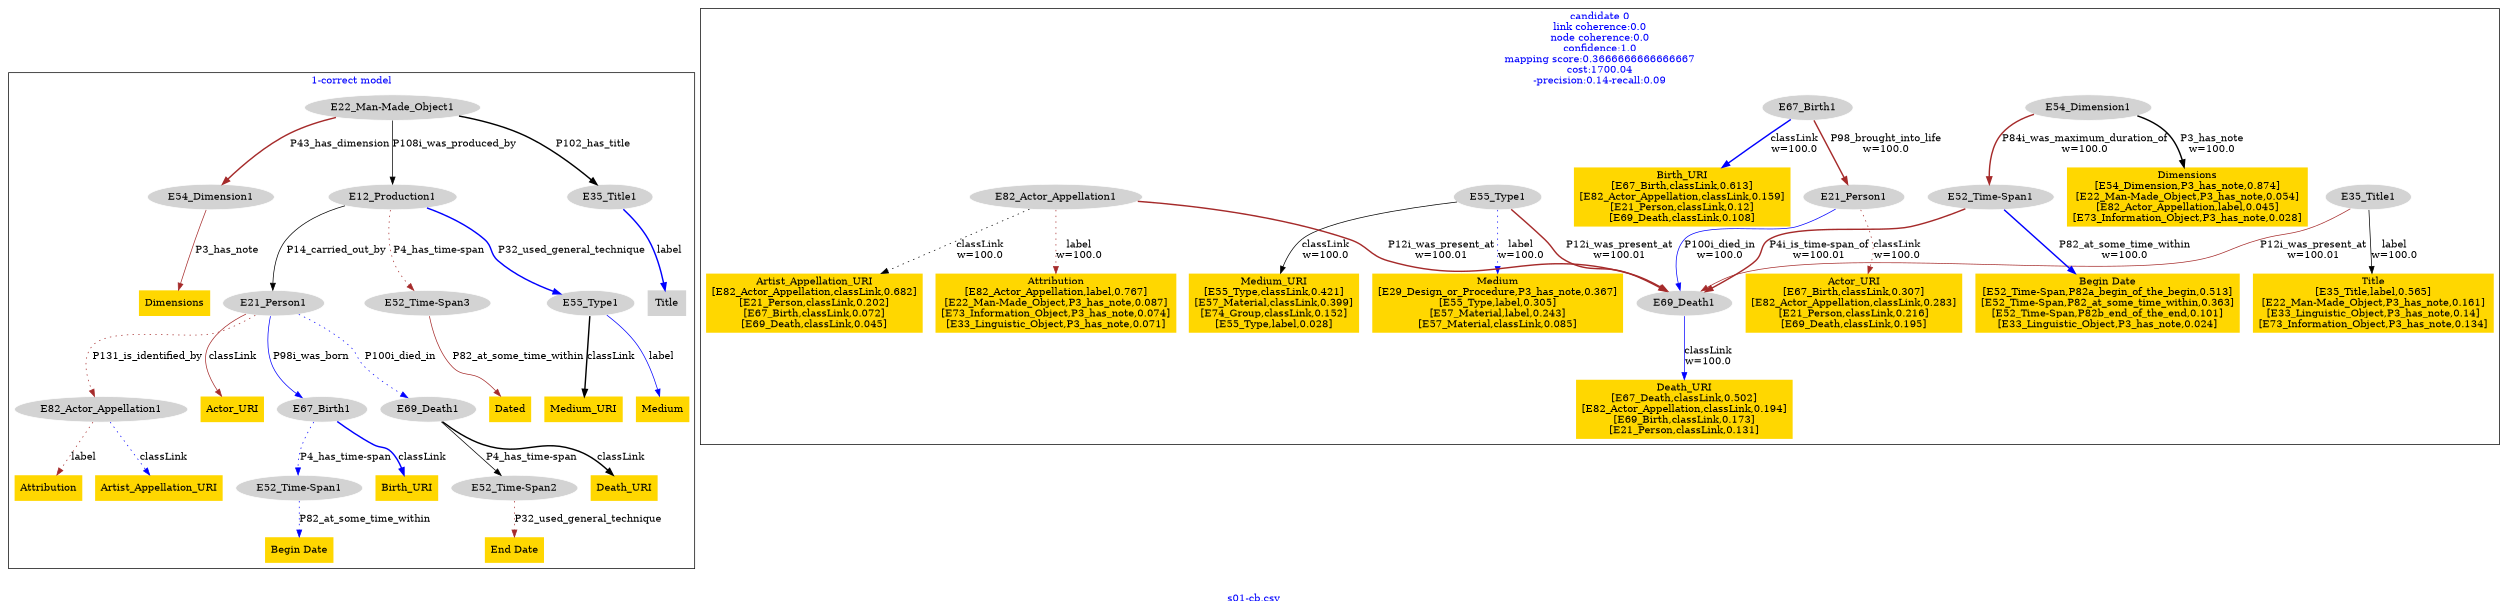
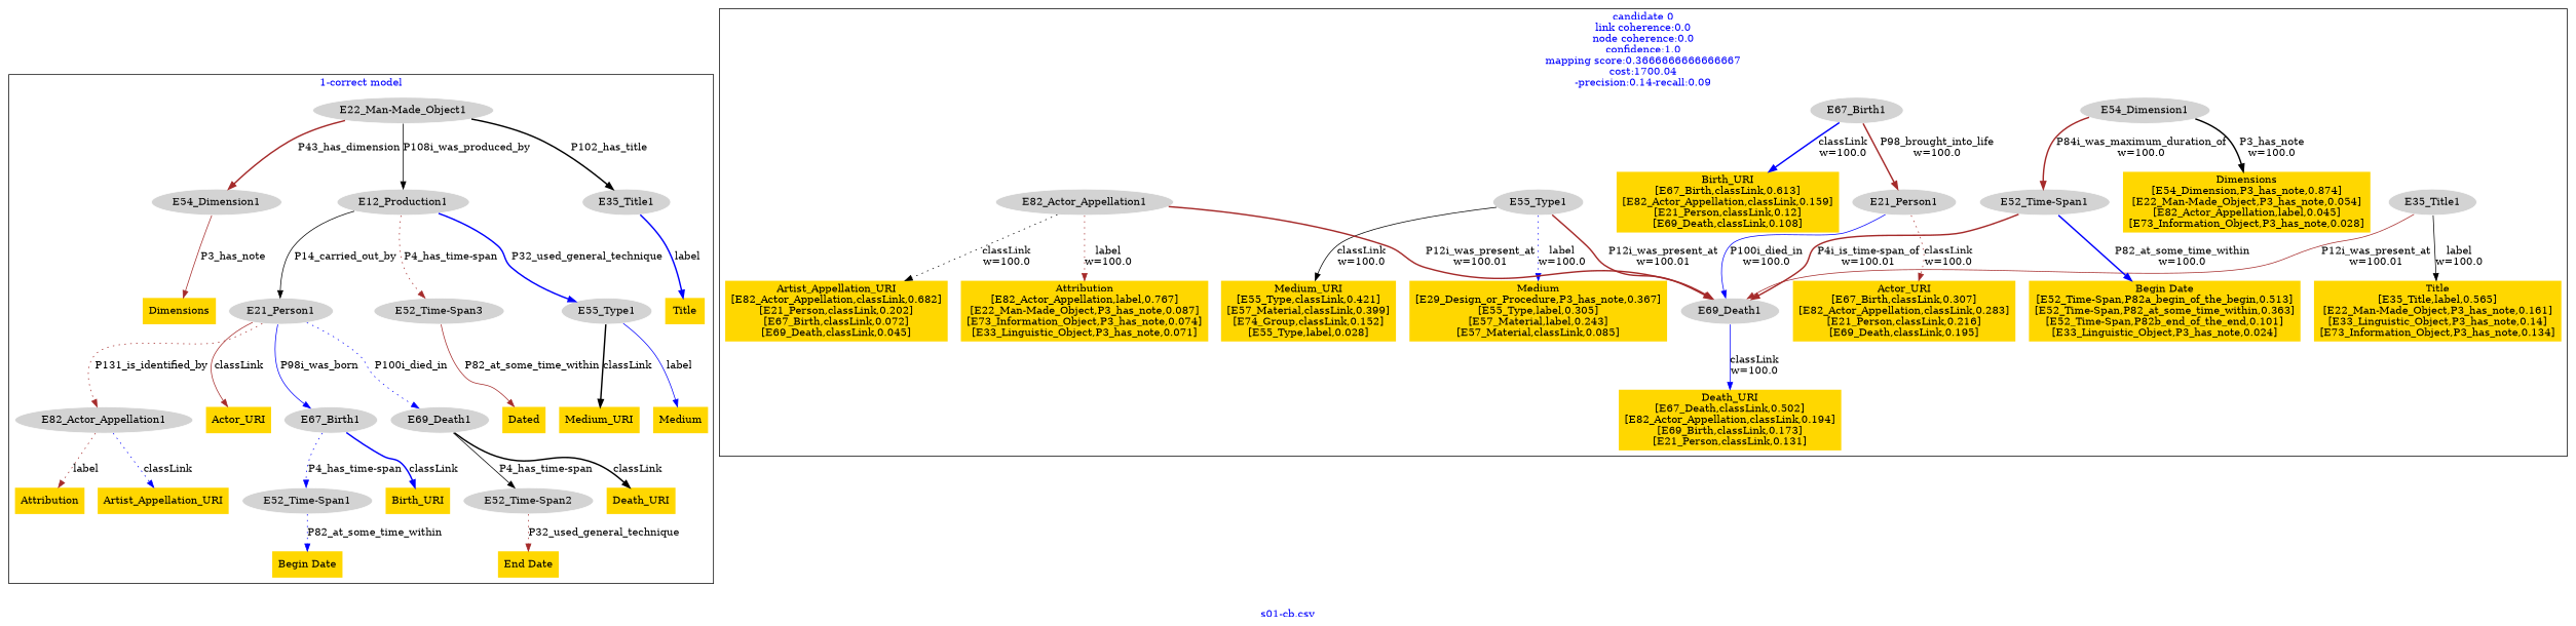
  digraph {
    fontcolor=blue
    label="s01-cb.csv"
    remincross=true
    node [fillcolor=gold style=filled shape=plaintext]
    edge [color=brown fontcolor=black style=bold]
    n1 [color=white fillcolor=lightgray label=E12_Production1 shape=""]
    n2 [color=white fillcolor=lightgray label=E21_Person1 shape=""]
    n3 [color=white fillcolor=lightgray label="E52_Time-Span3" shape=""]
    n4 [color=white fillcolor=lightgray label=E55_Type1 shape=""]
    n5 [color=white fillcolor=lightgray label=E67_Birth1 shape=""]
    n6 [color=white fillcolor=lightgray label=E69_Death1 shape=""]
    n7 [color=white fillcolor=lightgray label=E82_Actor_Appellation1 shape=""]
    n8 [color=white fillcolor=lightgray label="E22_Man-Made_Object1" shape=""]
    n9 [color=white fillcolor=lightgray label=E35_Title1 shape=""]
    n10 [color=white fillcolor=lightgray label=E54_Dimension1 shape=""]
    n11 [color=white fillcolor=lightgray label="E52_Time-Span1" shape=""]
    n12 [color=white fillcolor=lightgray label="E52_Time-Span2" shape=""]
    n13 [label=Actor_URI]
    n14 [label="Begin Date"]
-   n15 [fillcolor=lightgray label=Title]
+   n15 [label=Title]
    n16 [label=Attribution]
    n17 [label=Dated]
    n18 [label=Medium]
    n19 [label=Death_URI]
    n20 [label=Dimensions]
    n21 [label=Birth_URI]
    n22 [label=Medium_URI]
    n23 [label=Artist_Appellation_URI]
    n24 [label="End Date"]
    n25 [color=white fillcolor=lightgray label=E21_Person1 shape=""]
    n26 [label="Actor_URI\n[E67_Birth,classLink,0.307]\n[E82_Actor_Appellation,classLink,0.283]\n[E21_Person,classLink,0.216]\n[E69_Death,classLink,0.195]"]
    n27 [color=white fillcolor=lightgray label=E35_Title1 shape=""]
    n28 [label="Title\n[E35_Title,label,0.565]\n[E22_Man-Made_Object,P3_has_note,0.161]\n[E33_Linguistic_Object,P3_has_note,0.14]\n[E73_Information_Object,P3_has_note,0.134]"]
    n29 [color=white fillcolor=lightgray label="E52_Time-Span1" shape=""]
    n30 [label="Begin Date\n[E52_Time-Span,P82a_begin_of_the_begin,0.513]\n[E52_Time-Span,P82_at_some_time_within,0.363]\n[E52_Time-Span,P82b_end_of_the_end,0.101]\n[E33_Linguistic_Object,P3_has_note,0.024]"]
    n31 [color=white fillcolor=lightgray label=E54_Dimension1 shape=""]
    n32 [label="Dimensions\n[E54_Dimension,P3_has_note,0.874]\n[E22_Man-Made_Object,P3_has_note,0.054]\n[E82_Actor_Appellation,label,0.045]\n[E73_Information_Object,P3_has_note,0.028]"]
    n33 [color=white fillcolor=lightgray label=E55_Type1 shape=""]
    n34 [label="Medium_URI\n[E55_Type,classLink,0.421]\n[E57_Material,classLink,0.399]\n[E74_Group,classLink,0.152]\n[E55_Type,label,0.028]"]
    n35 [label="Medium\n[E29_Design_or_Procedure,P3_has_note,0.367]\n[E55_Type,label,0.305]\n[E57_Material,label,0.243]\n[E57_Material,classLink,0.085]"]
    n36 [color=white fillcolor=lightgray label=E67_Birth1 shape=""]
    n37 [label="Birth_URI\n[E67_Birth,classLink,0.613]\n[E82_Actor_Appellation,classLink,0.159]\n[E21_Person,classLink,0.12]\n[E69_Death,classLink,0.108]"]
    n38 [color=white fillcolor=lightgray label=E69_Death1 shape=""]
    n39 [label="Death_URI\n[E67_Death,classLink,0.502]\n[E82_Actor_Appellation,classLink,0.194]\n[E69_Birth,classLink,0.173]\n[E21_Person,classLink,0.131]"]
    n40 [color=white fillcolor=lightgray label=E82_Actor_Appellation1 shape=""]
    n41 [label="Artist_Appellation_URI\n[E82_Actor_Appellation,classLink,0.682]\n[E21_Person,classLink,0.202]\n[E67_Birth,classLink,0.072]\n[E69_Death,classLink,0.045]"]
    n42 [label="Attribution\n[E82_Actor_Appellation,label,0.767]\n[E22_Man-Made_Object,P3_has_note,0.087]\n[E73_Information_Object,P3_has_note,0.074]\n[E33_Linguistic_Object,P3_has_note,0.071]"]
    subgraph cluster_1 {
      label="1-correct model"
      n1
      n2
      n3
      n4
      n5
      n6
      n7
      n8
      n9
      n10
      n11
      n12
      n13
      n14
      n15
      n16
      n17
      n18
      n19
      n20
      n21
      n22
      n23
      n24
    }
    subgraph cluster_2 {
      label="candidate 0\nlink coherence:0.0\nnode coherence:0.0\nconfidence:1.0\nmapping score:0.3666666666666667\ncost:1700.04\n-precision:0.14-recall:0.09"
      n25
      n26
      n27
      n28
      n29
      n30
      n31
      n32
      n33
      n34
      n35
      n36
      n37
      n38
      n39
      n40
      n41
      n42
    }
    n1 -> n2 [color=black label=P14_carried_out_by style=solid]
    n1 -> n3 [label="P4_has_time-span" style=dotted]
    n1 -> n4 [color=blue label=P32_used_general_technique]
    n2 -> n5 [color=blue label=P98i_was_born style=solid]
    n2 -> n6 [color=blue label=P100i_died_in style=dotted]
    n2 -> n7 [label=P131_is_identified_by style=dotted]
    n2 -> n13 [label=classLink style=solid]
    n3 -> n17 [label=P82_at_some_time_within style=solid]
    n4 -> n18 [color=blue label=label style=solid]
    n4 -> n22 [color=black label=classLink]
    n5 -> n11 [color=blue label="P4_has_time-span" style=dotted]
    n5 -> n21 [color=blue label=classLink]
    n6 -> n12 [color=black label="P4_has_time-span" style=solid]
    n6 -> n19 [color=black label=classLink]
    n7 -> n16 [label=label style=dotted]
    n7 -> n23 [color=blue label=classLink style=dotted]
    n8 -> n1 [color=black label=P108i_was_produced_by style=solid]
    n8 -> n9 [color=black label=P102_has_title]
    n8 -> n10 [label=P43_has_dimension]
    n9 -> n15 [color=blue label=label]
    n10 -> n20 [label=P3_has_note style=solid]
    n11 -> n14 [color=blue label=P82_at_some_time_within style=dotted]
    n12 -> n24 [label=P32_used_general_technique style=dotted]
    n25 -> n26 [label="classLink\nw=100.0" style=dotted]
    n25 -> n38 [color=blue label="P100i_died_in\nw=100.0" style=solid]
    n27 -> n28 [color=black label="label\nw=100.0" style=solid]
    n27 -> n38 [label="P12i_was_present_at\nw=100.01" style=solid]
    n29 -> n30 [color=blue label="P82_at_some_time_within\nw=100.0"]
    n29 -> n38 [label="P4i_is_time-span_of\nw=100.01"]
    n31 -> n29 [label="P84i_was_maximum_duration_of\nw=100.0"]
    n31 -> n32 [color=black label="P3_has_note\nw=100.0"]
    n33 -> n34 [color=black label="classLink\nw=100.0" style=solid]
    n33 -> n35 [color=blue label="label\nw=100.0" style=dotted]
    n33 -> n38 [label="P12i_was_present_at\nw=100.01"]
    n36 -> n25 [label="P98_brought_into_life\nw=100.0"]
    n36 -> n37 [color=blue label="classLink\nw=100.0"]
    n38 -> n39 [color=blue label="classLink\nw=100.0" style=solid]
    n40 -> n38 [label="P12i_was_present_at\nw=100.01"]
    n40 -> n41 [color=black label="classLink\nw=100.0" style=dotted]
    n40 -> n42 [label="label\nw=100.0" style=dotted]
  }
